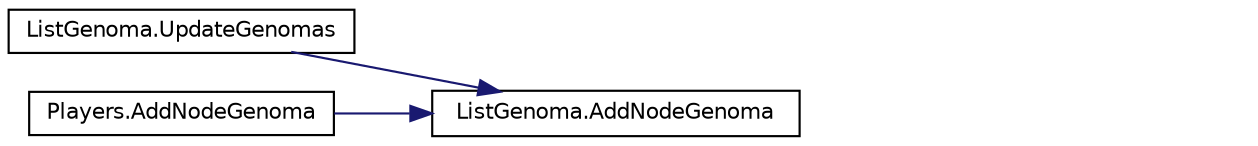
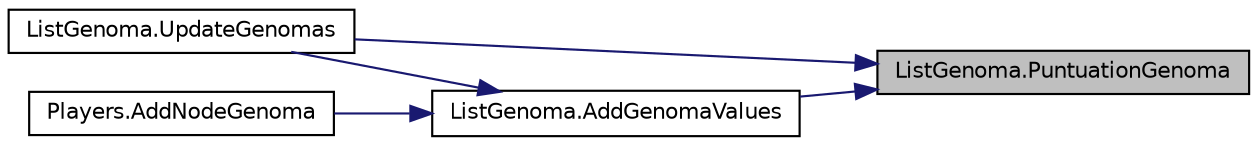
  digraph {
    rankdir=RL
    node [color=black fillcolor=white fontname=Helvetica fontsize=10 shape=record style=filled]
    edge [color=midnightblue dir=back fontname=Helvetica fontsize=10 labelfontname=Helvetica labelfontsize=10 style=solid]
-   n2 [height=0.2 label="ListGenoma.AddNodeGenoma" width=0.4]
+   n1 [fillcolor=grey75 fontcolor=black height=0.2 label="ListGenoma.PuntuationGenoma" width=0.4]
+   n2 [height=0.2 label="ListGenoma.AddGenomaValues" width=0.4]
    n3 [height=0.2 label="ListGenoma.UpdateGenomas" width=0.4]
    n4 [height=0.2 label="Players.AddNodeGenoma" width=0.4]
+   n1 -> n2
+   n1 -> n3
    n2 -> n3
    n2 -> n4
  }
